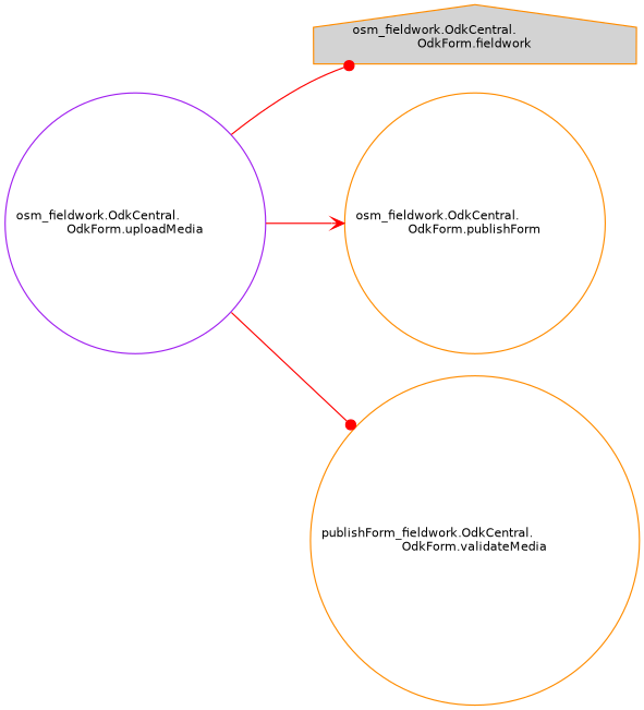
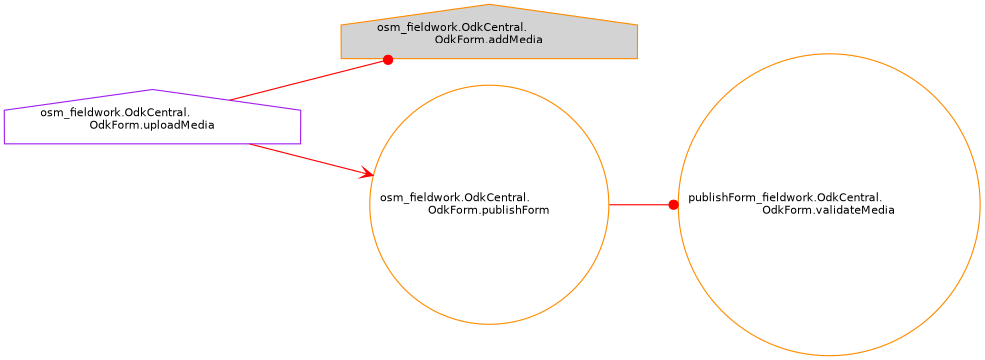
  digraph {
    rankdir=LR
    node [color=darkorange fillcolor=white fontname=Helvetica fontsize=10 shape=house style=filled]
    edge [arrowhead=dot color=red fontname=Helvetica fontsize=10 labelfontname=Helvetica labelfontsize=10 style=solid]
-   n1 [color=purple fontcolor=black height=0.2 label="osm_fieldwork.OdkCentral.\lOdkForm.uploadMedia" shape=circle width=0.4]
-   n2 [fillcolor=lightgrey height=0.2 label="osm_fieldwork.OdkCentral.\lOdkForm.fieldwork" width=0.4]
+   n1 [color=purple fontcolor=black height=0.2 label="osm_fieldwork.OdkCentral.\lOdkForm.uploadMedia" width=0.4]
+   n2 [fillcolor=lightgrey height=0.2 label="osm_fieldwork.OdkCentral.\lOdkForm.addMedia" width=0.4]
    n3 [height=0.2 label="osm_fieldwork.OdkCentral.\lOdkForm.publishForm" shape=circle width=0.4]
    n4 [height=0.2 label="publishForm_fieldwork.OdkCentral.\lOdkForm.validateMedia" shape=circle width=0.4]
    n1 -> n2
    n1 -> n3 [arrowhead=vee]
-   n1 -> n4
+   n3 -> n4
  }
